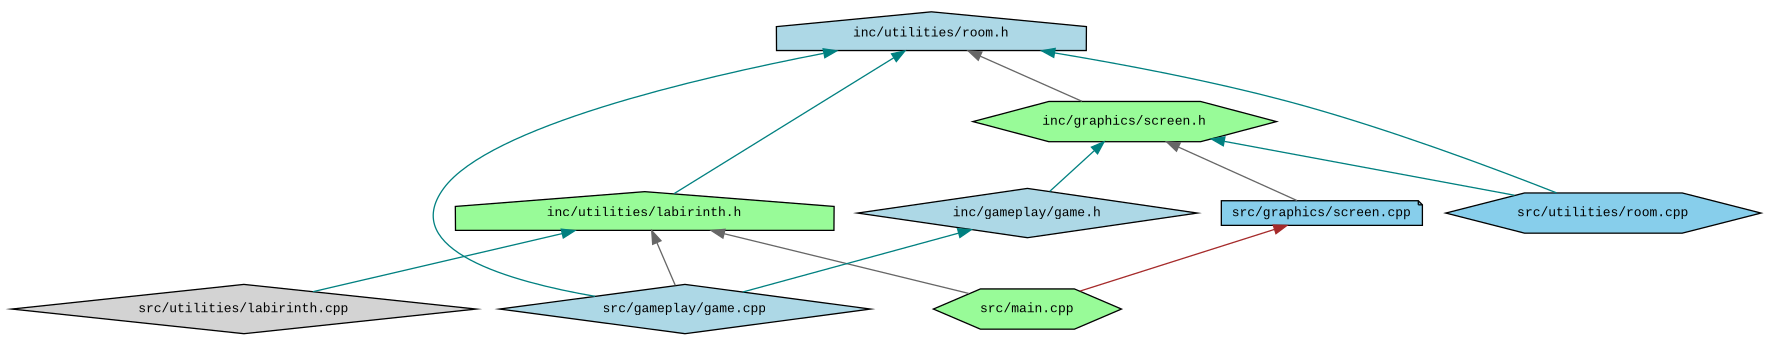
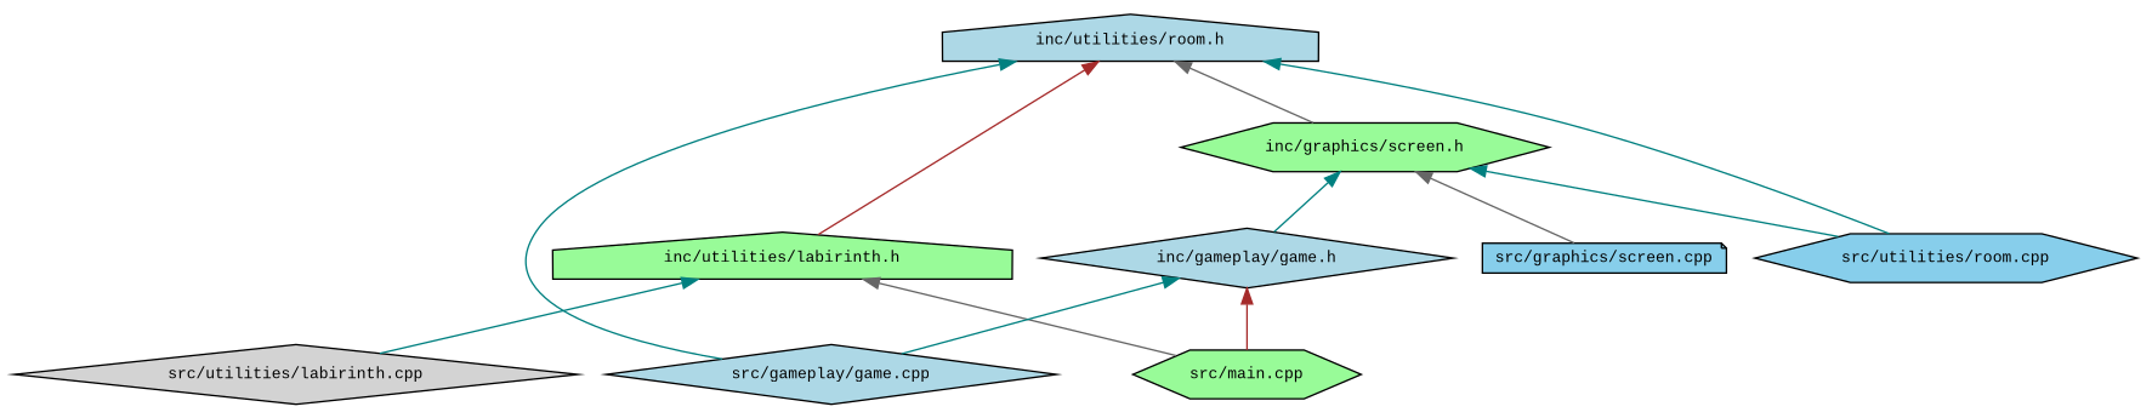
  digraph {
    fontname="Liberation Mono"
    node [color=black fillcolor=lightblue fontname="Liberation Mono" fontsize=10 shape=diamond style=filled]
    edge [color=teal dir=back fontname="Liberation Mono" fontsize=10 labelfontname=Helvetica labelfontsize=10 style=solid]
    n1 [fontcolor=black height=0.2 label="inc/utilities/room.h" shape=house width=0.4]
    n2 [height=0.2 label="src/gameplay/game.cpp" width=0.4]
    n3 [fillcolor=skyblue height=0.2 label="src/utilities/room.cpp" shape=hexagon width=0.4]
    n4 [fillcolor=palegreen height=0.2 label="inc/graphics/screen.h" shape=hexagon width=0.4]
    n5 [fillcolor=palegreen height=0.2 label="inc/utilities/labirinth.h" shape=house width=0.4]
    n6 [fillcolor=skyblue height=0.2 label="src/graphics/screen.cpp" shape=note width=0.4]
    n7 [height=0.2 label="inc/gameplay/game.h" width=0.4]
    n8 [fillcolor=palegreen height=0.2 label="src/main.cpp" shape=hexagon width=0.4]
    n9 [fillcolor=lightgrey height=0.2 label="src/utilities/labirinth.cpp" width=0.4]
    n1 -> n2
    n1 -> n3
    n1 -> n4 [color=gray40]
-   n1 -> n5
+   n1 -> n5 [color=brown]
    n4 -> n3
    n4 -> n6 [color=gray40]
    n4 -> n7
-   n5 -> n2 [color=gray40]
    n5 -> n8 [color=gray40]
    n5 -> n9
    n7 -> n2
-   n6 -> n8 [color=brown]
+   n7 -> n8 [color=brown]
  }
